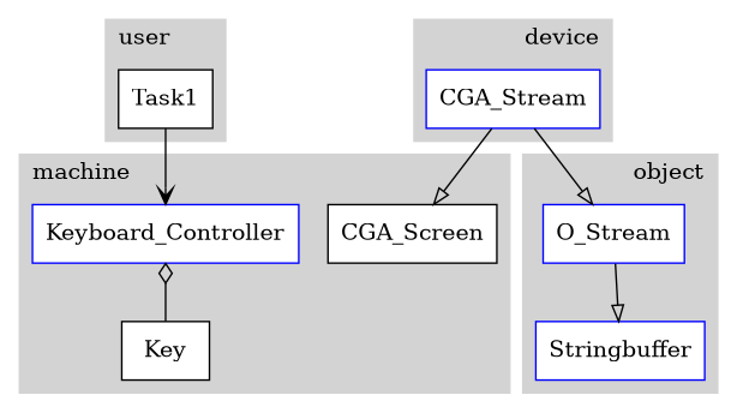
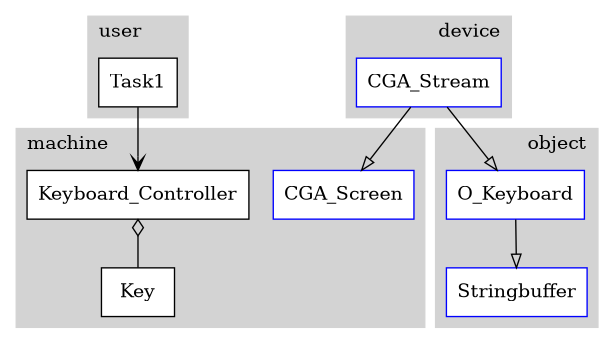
  digraph {
    node [color=blue fillcolor=white shape=box style="solid,filled"]
    edge [arrowhead=empty]
    n1 [label=CGA_Stream]
    n2 [label=Task1 color=""]
    n3 [label=Key color=""]
-   n4 [label=Keyboard_Controller]
-   n5 [color=black label=CGA_Screen]
-   n6 [label=O_Stream]
+   n4 [color=black label=Keyboard_Controller]
+   n5 [label=CGA_Screen]
+   n6 [label=O_Keyboard]
    n7 [label=Stringbuffer]
    subgraph cluster_1 {
      color=lightgray
      label=device
      labeljust=r
      style=filled
      n1
    }
    subgraph cluster_2 {
      color=lightgray
      label=user
      labeljust=l
      rank=source
      style=filled
      n2
    }
    subgraph cluster_3 {
      color=lightgray
      label=machine
      labeljust=l
      style=filled
      n4
      n5
      subgraph sub_4 {
        color=lightgray
        label=machine
        labeljust=l
        rank=max
        style=filled
        n3
      }
    }
    subgraph cluster_5 {
      color=lightgray
      label=object
      labeljust=r
      style=filled
      n6
      n7
    }
    n1 -> n5
    n1 -> n6
    n2 -> n4 [arrowhead=open]
    n3 -> n4 [arrowhead=ediamond]
    n6 -> n7
  }
